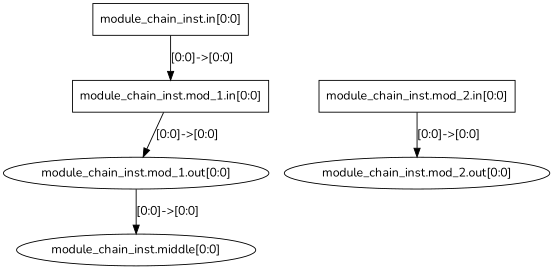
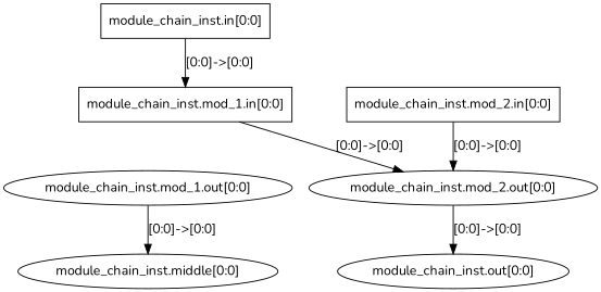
  digraph {
    fontname=Nunito
    node [fontname=Nunito shape=ellipse]
    edge [fontname=Nunito]
    n1 [label="module_chain_inst.in[0:0]" shape=rectangle]
    n2 [label="module_chain_inst.mod_1.in[0:0]" shape=rectangle]
    n3 [label="module_chain_inst.mod_1.out[0:0]"]
    n4 [label="module_chain_inst.middle[0:0]"]
    n5 [label="module_chain_inst.mod_2.in[0:0]" shape=rectangle]
    n6 [label="module_chain_inst.mod_2.out[0:0]"]
+   n7 [label="module_chain_inst.out[0:0]"]
    n1 -> n2 [label="[0:0]->[0:0]"]
-   n2 -> n3 [label="[0:0]->[0:0]"]
+   n2 -> n6 [label="[0:0]->[0:0]"]
    n3 -> n4 [label="[0:0]->[0:0]"]
    n5 -> n6 [label="[0:0]->[0:0]"]
+   n6 -> n7 [label="[0:0]->[0:0]"]
  }
